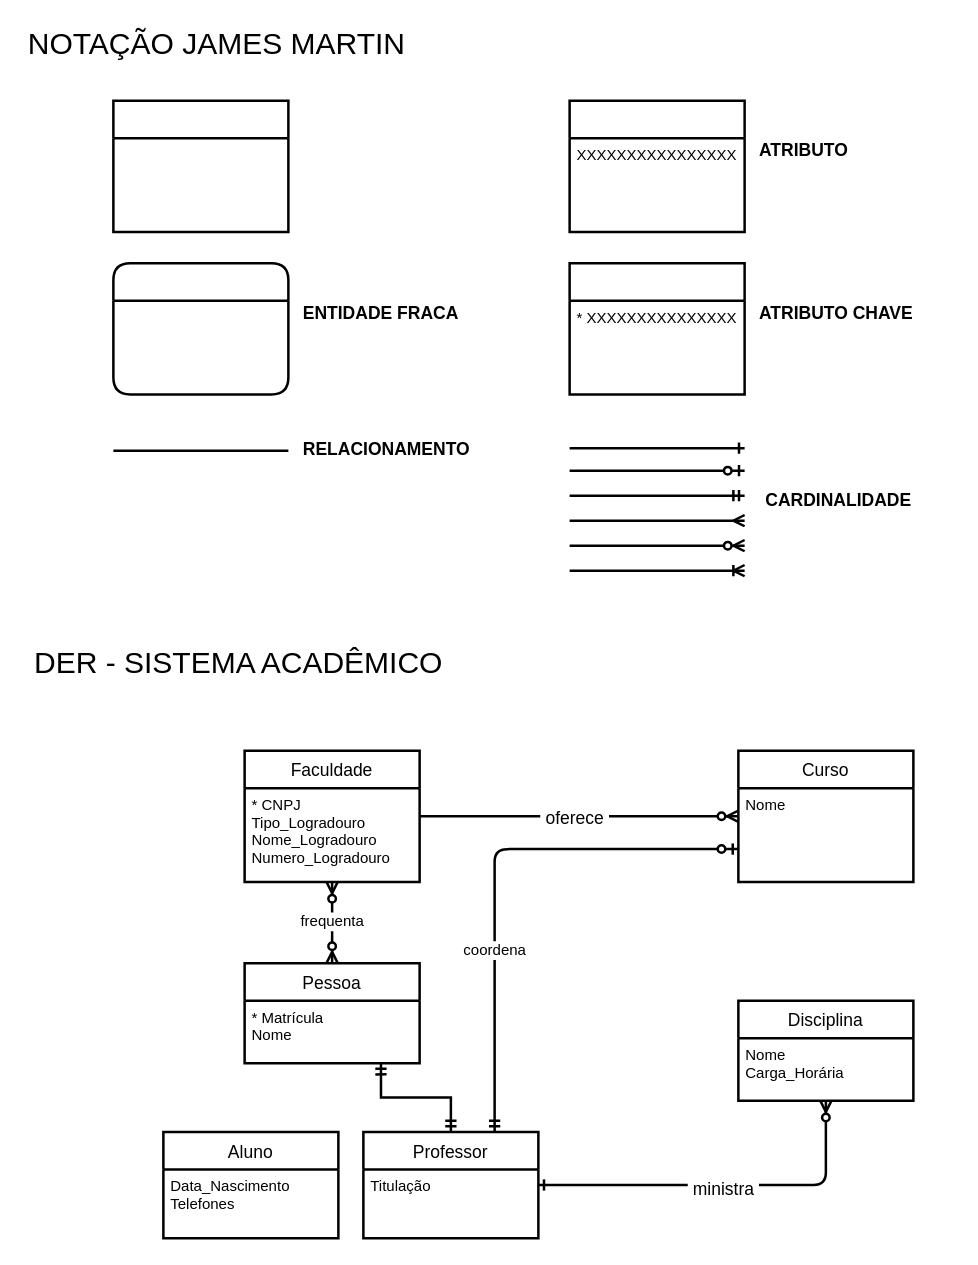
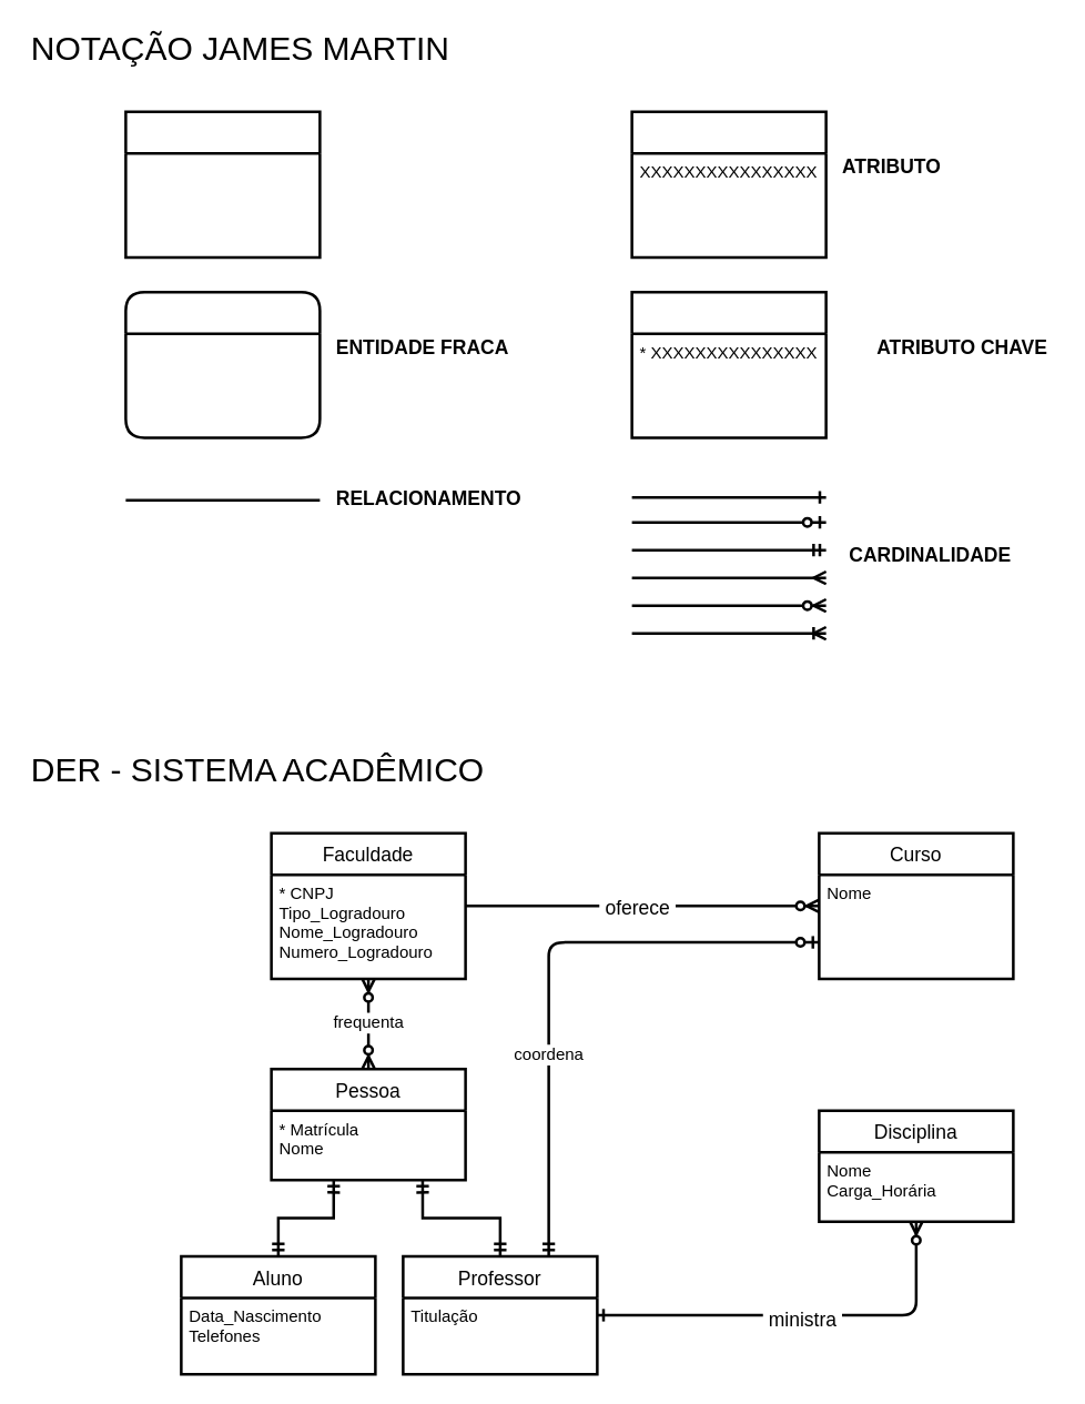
  <mxCell id="0" />
  <mxCell id="1" parent="0" />
  <mxCell id="2" value="NOTAÇÃO JAMES MARTIN" style="text;html=1;strokeColor=none;fillColor=none;align=left;verticalAlign=middle;whiteSpace=wrap;rounded=0;fontSize=24;" vertex="1" parent="1"><mxGeometry x="20" y="20" width="310" height="30" as="geometry" /></mxCell>
- <mxCell id="3" value="DER - SISTEMA ACADÊMICO" style="text;html=1;strokeColor=none;fillColor=none;align=left;verticalAlign=middle;whiteSpace=wrap;rounded=0;fontSize=24;" vertex="1" parent="1"><mxGeometry x="25" y="515" width="350" height="30" as="geometry" /></mxCell>
+ <mxCell id="3" value="DER - SISTEMA ACADÊMICO" style="text;html=1;strokeColor=none;fillColor=none;align=left;verticalAlign=middle;whiteSpace=wrap;rounded=0;fontSize=24;" vertex="1" parent="1"><mxGeometry x="20" y="540" width="350" height="30" as="geometry" /></mxCell>
  <mxCell id="4" value="" style="swimlane;childLayout=stackLayout;horizontal=1;startSize=30;horizontalStack=0;rounded=0;fontSize=14;fontStyle=0;strokeWidth=2;resizeParent=0;resizeLast=1;shadow=0;dashed=0;align=center;aspect=fixed;" vertex="1" parent="1"><mxGeometry x="90" y="80" width="140" height="105" as="geometry" /></mxCell>
  <mxCell id="5" value="" style="swimlane;childLayout=stackLayout;horizontal=1;startSize=30;horizontalStack=0;rounded=1;fontSize=14;fontStyle=0;strokeWidth=2;resizeParent=0;resizeLast=1;shadow=0;dashed=0;align=center;aspect=fixed;" vertex="1" parent="1"><mxGeometry x="90" y="210" width="140" height="105" as="geometry" /></mxCell>
  <mxCell id="6" value="&lt;font style=&quot;font-size: 14px&quot;&gt;ENTIDADE FRACA&lt;/font&gt;" style="text;html=1;strokeColor=none;fillColor=none;align=left;verticalAlign=middle;whiteSpace=wrap;rounded=0;fontSize=14;fontStyle=1" vertex="1" parent="1"><mxGeometry x="240" y="240" width="140" height="20" as="geometry" /></mxCell>
  <mxCell id="7" value="" style="endArrow=none;html=1;rounded=0;strokeWidth=2;" edge="1" parent="1"><mxGeometry relative="1" as="geometry"><mxPoint x="90" y="360" as="sourcePoint" /><mxPoint x="230" y="360" as="targetPoint" /></mxGeometry></mxCell>
  <mxCell id="8" value="&lt;font style=&quot;font-size: 14px&quot;&gt;RELACIONAMENTO&lt;/font&gt;" style="text;html=1;strokeColor=none;fillColor=none;align=left;verticalAlign=middle;whiteSpace=wrap;rounded=0;fontSize=14;fontStyle=1" vertex="1" parent="1"><mxGeometry x="240" y="349" width="150" height="20" as="geometry" /></mxCell>
  <mxCell id="9" value="" style="swimlane;childLayout=stackLayout;horizontal=1;startSize=30;horizontalStack=0;rounded=0;fontSize=14;fontStyle=0;strokeWidth=2;resizeParent=0;resizeLast=1;shadow=0;dashed=0;align=center;aspect=fixed;" vertex="1" parent="1"><mxGeometry x="455" y="80" width="140" height="105" as="geometry" /></mxCell>
  <mxCell id="10" value="XXXXXXXXXXXXXXXX" style="text;strokeColor=none;fillColor=none;spacingLeft=4;spacingRight=4;overflow=hidden;rotatable=0;points=[[0,0.5],[1,0.5]];portConstraint=eastwest;fontSize=12;rounded=1;" vertex="1" parent="9"><mxGeometry y="30" width="140" height="75" as="geometry" /></mxCell>
  <mxCell id="11" value="&lt;font style=&quot;font-size: 14px&quot;&gt;ATRIBUTO&lt;/font&gt;" style="text;html=1;strokeColor=none;fillColor=none;align=left;verticalAlign=middle;whiteSpace=wrap;rounded=0;fontSize=14;fontStyle=1" vertex="1" parent="1"><mxGeometry x="605" y="110" width="100" height="20" as="geometry" /></mxCell>
  <mxCell id="12" value="" style="swimlane;childLayout=stackLayout;horizontal=1;startSize=30;horizontalStack=0;rounded=0;fontSize=14;fontStyle=0;strokeWidth=2;resizeParent=0;resizeLast=1;shadow=0;dashed=0;align=center;aspect=fixed;" vertex="1" parent="1"><mxGeometry x="455" y="210" width="140" height="105" as="geometry" /></mxCell>
  <mxCell id="13" value="* XXXXXXXXXXXXXXX" style="text;strokeColor=none;fillColor=none;spacingLeft=4;spacingRight=4;overflow=hidden;rotatable=0;points=[[0,0.5],[1,0.5]];portConstraint=eastwest;fontSize=12;rounded=1;" vertex="1" parent="12"><mxGeometry y="30" width="140" height="75" as="geometry" /></mxCell>
- <mxCell id="14" value="&lt;font style=&quot;font-size: 14px&quot;&gt;ATRIBUTO CHAVE&lt;/font&gt;" style="text;html=1;strokeColor=none;fillColor=none;align=left;verticalAlign=middle;whiteSpace=wrap;rounded=0;fontSize=14;fontStyle=1" vertex="1" parent="1"><mxGeometry x="605" y="240" width="145" height="20" as="geometry" /></mxCell>
+ <mxCell id="14" value="&lt;font style=&quot;font-size: 14px&quot;&gt;ATRIBUTO CHAVE&lt;/font&gt;" style="text;html=1;strokeColor=none;fillColor=none;align=left;verticalAlign=middle;whiteSpace=wrap;rounded=0;fontSize=14;fontStyle=1" vertex="1" parent="1"><mxGeometry x="630" y="240" width="145" height="20" as="geometry" /></mxCell>
  <mxCell id="15" value="" style="endArrow=ERzeroToOne;html=1;rounded=0;strokeWidth=2;endFill=1;" edge="1" parent="1"><mxGeometry relative="1" as="geometry"><mxPoint x="455" y="376" as="sourcePoint" /><mxPoint x="595" y="376" as="targetPoint" /></mxGeometry></mxCell>
  <mxCell id="16" value="" style="endArrow=ERmandOne;html=1;rounded=0;strokeWidth=2;endFill=0;" edge="1" parent="1"><mxGeometry relative="1" as="geometry"><mxPoint x="455" y="396" as="sourcePoint" /><mxPoint x="595" y="396" as="targetPoint" /></mxGeometry></mxCell>
  <mxCell id="17" value="" style="endArrow=ERmany;html=1;rounded=0;strokeWidth=2;endFill=0;" edge="1" parent="1"><mxGeometry relative="1" as="geometry"><mxPoint x="455" y="416" as="sourcePoint" /><mxPoint x="595" y="416" as="targetPoint" /></mxGeometry></mxCell>
  <mxCell id="18" value="" style="endArrow=ERzeroToMany;html=1;rounded=0;strokeWidth=2;endFill=1;" edge="1" parent="1"><mxGeometry relative="1" as="geometry"><mxPoint x="455" y="436" as="sourcePoint" /><mxPoint x="595" y="436" as="targetPoint" /></mxGeometry></mxCell>
  <mxCell id="19" value="" style="endArrow=ERoneToMany;html=1;rounded=0;strokeWidth=2;endFill=0;" edge="1" parent="1"><mxGeometry relative="1" as="geometry"><mxPoint x="455" y="456" as="sourcePoint" /><mxPoint x="595" y="456" as="targetPoint" /></mxGeometry></mxCell>
  <mxCell id="20" value="" style="endArrow=ERone;html=1;rounded=0;strokeWidth=2;endFill=0;" edge="1" parent="1"><mxGeometry relative="1" as="geometry"><mxPoint x="455" y="358" as="sourcePoint" /><mxPoint x="595" y="358" as="targetPoint" /></mxGeometry></mxCell>
  <mxCell id="21" value="&lt;font style=&quot;font-size: 14px&quot;&gt;CARDINALIDADE&lt;/font&gt;" style="text;html=1;strokeColor=none;fillColor=none;align=left;verticalAlign=middle;whiteSpace=wrap;rounded=0;fontSize=14;fontStyle=1" vertex="1" parent="1"><mxGeometry x="610" y="390" width="150" height="20" as="geometry" /></mxCell>
  <mxCell id="22" value="Faculdade" style="swimlane;childLayout=stackLayout;horizontal=1;startSize=30;horizontalStack=0;rounded=0;fontSize=14;fontStyle=0;strokeWidth=2;resizeParent=0;resizeLast=1;shadow=0;dashed=0;align=center;aspect=fixed;" vertex="1" parent="1"><mxGeometry x="195" y="600" width="140" height="105" as="geometry" /></mxCell>
  <mxCell id="23" value="* CNPJ&#10;Tipo_Logradouro&#10;Nome_Logradouro&#10;Numero_Logradouro" style="text;strokeColor=none;fillColor=none;spacingLeft=4;spacingRight=4;overflow=hidden;rotatable=0;points=[[0,0.5],[1,0.5]];portConstraint=eastwest;fontSize=12;rounded=1;" vertex="1" parent="22"><mxGeometry y="30" width="140" height="75" as="geometry" /></mxCell>
  <mxCell id="24" value="Curso" style="swimlane;childLayout=stackLayout;horizontal=1;startSize=30;horizontalStack=0;rounded=0;fontSize=14;fontStyle=0;strokeWidth=2;resizeParent=0;resizeLast=1;shadow=0;dashed=0;align=center;aspect=fixed;" vertex="1" parent="1"><mxGeometry x="590" y="600" width="140" height="105" as="geometry" /></mxCell>
  <mxCell id="25" value="Nome" style="text;strokeColor=none;fillColor=none;spacingLeft=4;spacingRight=4;overflow=hidden;rotatable=0;points=[[0,0.5],[1,0.5]];portConstraint=eastwest;fontSize=12;rounded=1;" vertex="1" parent="24"><mxGeometry y="30" width="140" height="75" as="geometry" /></mxCell>
  <mxCell id="26" value="Disciplina" style="swimlane;childLayout=stackLayout;horizontal=1;startSize=30;horizontalStack=0;rounded=0;fontSize=14;fontStyle=0;strokeWidth=2;resizeParent=0;resizeLast=1;shadow=0;dashed=0;align=center;" vertex="1" parent="1"><mxGeometry x="590" y="800" width="140" height="80" as="geometry" /></mxCell>
  <mxCell id="27" value="Nome&#10;Carga_Horária" style="text;strokeColor=none;fillColor=none;spacingLeft=4;spacingRight=4;overflow=hidden;rotatable=0;points=[[0,0.5],[1,0.5]];portConstraint=eastwest;fontSize=12;rounded=1;" vertex="1" parent="26"><mxGeometry y="30" width="140" height="50" as="geometry" /></mxCell>
  <mxCell id="28" value="Pessoa" style="swimlane;childLayout=stackLayout;horizontal=1;startSize=30;horizontalStack=0;rounded=0;fontSize=14;fontStyle=0;strokeWidth=2;resizeParent=0;resizeLast=1;shadow=0;dashed=0;align=center;" vertex="1" parent="1"><mxGeometry x="195" y="770" width="140" height="80" as="geometry" /></mxCell>
  <mxCell id="29" value="* Matrícula&#10;Nome" style="text;strokeColor=none;fillColor=none;spacingLeft=4;spacingRight=4;overflow=hidden;rotatable=0;points=[[0,0.5],[1,0.5]];portConstraint=eastwest;fontSize=12;rounded=1;" vertex="1" parent="28"><mxGeometry y="30" width="140" height="50" as="geometry" /></mxCell>
  <mxCell id="30" value="frequenta" style="fontSize=12;html=1;endArrow=ERzeroToMany;endFill=1;startArrow=ERzeroToMany;strokeWidth=2;entryX=0.5;entryY=1;entryDx=0;entryDy=0;exitX=0.5;exitY=0;exitDx=0;exitDy=0;" edge="1" parent="1" source="28" target="22"><mxGeometry width="100" height="100" relative="1" as="geometry"><mxPoint x="380" y="840" as="sourcePoint" /><mxPoint x="480" y="740" as="targetPoint" /></mxGeometry></mxCell>
  <mxCell id="31" value="" style="edgeStyle=entityRelationEdgeStyle;fontSize=12;html=1;endArrow=ERzeroToMany;endFill=1;strokeWidth=2;exitX=1;exitY=0.5;exitDx=0;exitDy=0;entryX=0;entryY=0.5;entryDx=0;entryDy=0;" edge="1" parent="1" source="22" target="24"><mxGeometry width="100" height="100" relative="1" as="geometry"><mxPoint x="400" y="730" as="sourcePoint" /><mxPoint x="500" y="630" as="targetPoint" /></mxGeometry></mxCell>
  <mxCell id="32" value="&amp;nbsp;oferece&amp;nbsp;" style="edgeLabel;html=1;align=center;verticalAlign=middle;resizable=0;points=[];fontSize=14;" vertex="1" connectable="0" parent="31"><mxGeometry x="-0.035" relative="1" as="geometry"><mxPoint y="1" as="offset" /></mxGeometry></mxCell>
+ <mxCell id="33" style="edgeStyle=orthogonalEdgeStyle;rounded=0;orthogonalLoop=1;jettySize=auto;html=1;entryX=0.321;entryY=1;entryDx=0;entryDy=0;entryPerimeter=0;fontSize=14;startArrow=ERmandOne;startFill=0;endArrow=ERmandOne;endFill=0;strokeWidth=2;" edge="1" parent="1" source="34" target="29"><mxGeometry relative="1" as="geometry" /></mxCell>
  <mxCell id="34" value="Aluno" style="swimlane;childLayout=stackLayout;horizontal=1;startSize=30;horizontalStack=0;rounded=0;fontSize=14;fontStyle=0;strokeWidth=2;resizeParent=0;resizeLast=1;shadow=0;dashed=0;align=center;" vertex="1" parent="1"><mxGeometry x="130" y="905" width="140" height="85" as="geometry" /></mxCell>
  <mxCell id="35" value="Data_Nascimento&#10;Telefones" style="text;strokeColor=none;fillColor=none;spacingLeft=4;spacingRight=4;overflow=hidden;rotatable=0;points=[[0,0.5],[1,0.5]];portConstraint=eastwest;fontSize=12;rounded=1;" vertex="1" parent="34"><mxGeometry y="30" width="140" height="55" as="geometry" /></mxCell>
  <mxCell id="36" style="edgeStyle=orthogonalEdgeStyle;rounded=0;orthogonalLoop=1;jettySize=auto;html=1;entryX=0.779;entryY=1;entryDx=0;entryDy=0;entryPerimeter=0;fontSize=14;startArrow=ERmandOne;startFill=0;endArrow=ERmandOne;endFill=0;strokeWidth=2;" edge="1" parent="1" source="37" target="29"><mxGeometry relative="1" as="geometry" /></mxCell>
  <mxCell id="37" value="Professor" style="swimlane;childLayout=stackLayout;horizontal=1;startSize=30;horizontalStack=0;rounded=0;fontSize=14;fontStyle=0;strokeWidth=2;resizeParent=0;resizeLast=1;shadow=0;dashed=0;align=center;" vertex="1" parent="1"><mxGeometry x="290" y="905" width="140" height="85" as="geometry" /></mxCell>
  <mxCell id="38" value="Titulação" style="text;strokeColor=none;fillColor=none;spacingLeft=4;spacingRight=4;overflow=hidden;rotatable=0;points=[[0,0.5],[1,0.5]];portConstraint=eastwest;fontSize=12;rounded=1;" vertex="1" parent="37"><mxGeometry y="30" width="140" height="55" as="geometry" /></mxCell>
  <mxCell id="39" value="" style="edgeStyle=orthogonalEdgeStyle;fontSize=12;html=1;endArrow=ERzeroToMany;endFill=1;strokeWidth=2;exitX=1;exitY=0.5;exitDx=0;exitDy=0;entryX=0.5;entryY=1;entryDx=0;entryDy=0;startArrow=ERone;startFill=0;" edge="1" parent="1" source="37" target="26"><mxGeometry width="100" height="100" relative="1" as="geometry"><mxPoint x="620" y="1020" as="sourcePoint" /><mxPoint x="720" y="920" as="targetPoint" /></mxGeometry></mxCell>
  <mxCell id="40" value="&amp;nbsp;ministra&amp;nbsp;" style="edgeLabel;html=1;align=center;verticalAlign=middle;resizable=0;points=[];fontSize=14;" vertex="1" connectable="0" parent="39"><mxGeometry x="-0.01" y="-2" relative="1" as="geometry"><mxPoint y="1" as="offset" /></mxGeometry></mxCell>
  <mxCell id="41" value="coordena" style="edgeStyle=orthogonalEdgeStyle;fontSize=12;html=1;endArrow=ERzeroToOne;startArrow=ERmandOne;strokeWidth=2;exitX=0.75;exitY=0;exitDx=0;exitDy=0;entryX=0;entryY=0.75;entryDx=0;entryDy=0;" edge="1" parent="1" source="37" target="24"><mxGeometry x="-0.31" width="100" height="100" relative="1" as="geometry"><mxPoint x="400" y="850" as="sourcePoint" /><mxPoint x="500" y="750" as="targetPoint" /><mxPoint as="offset" /></mxGeometry></mxCell>
